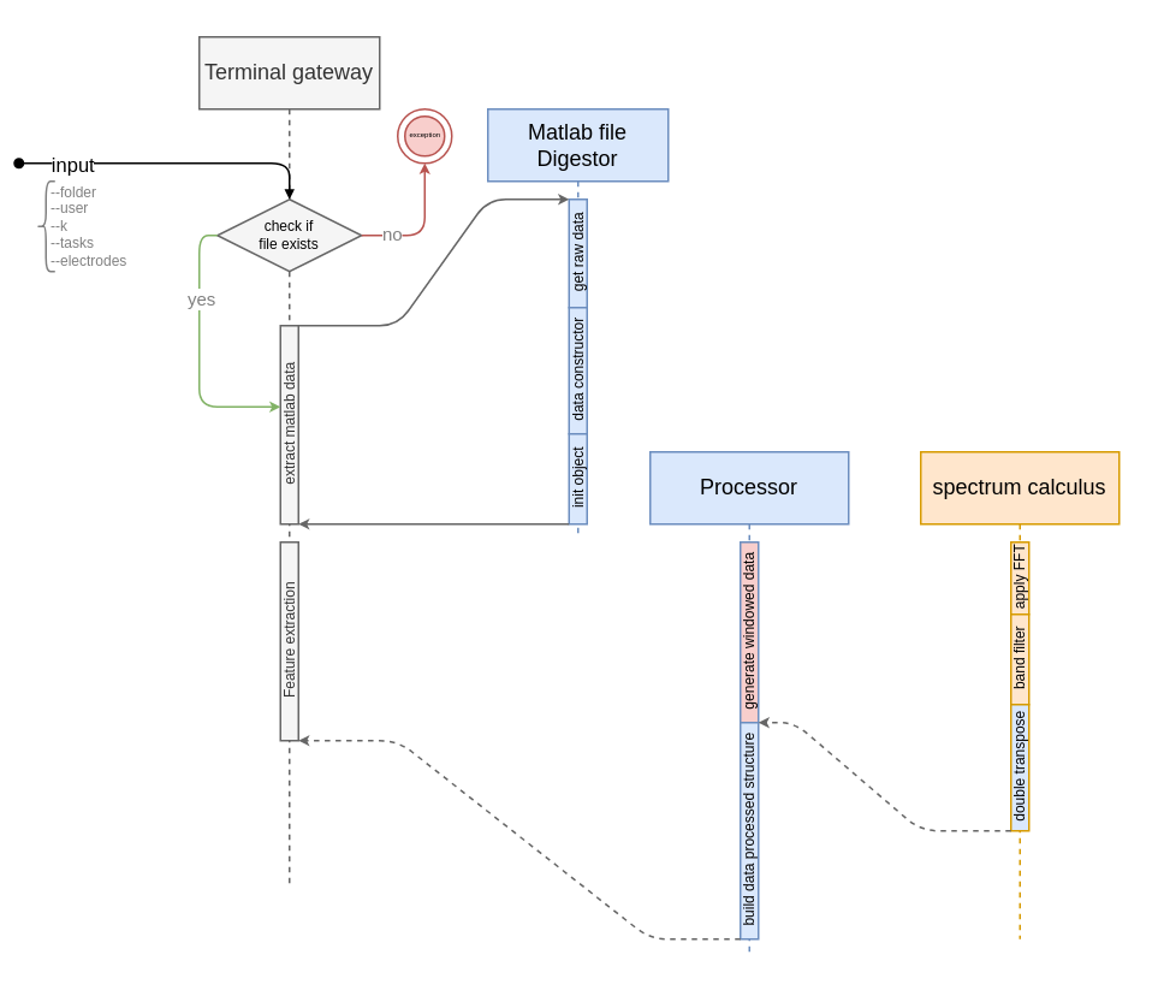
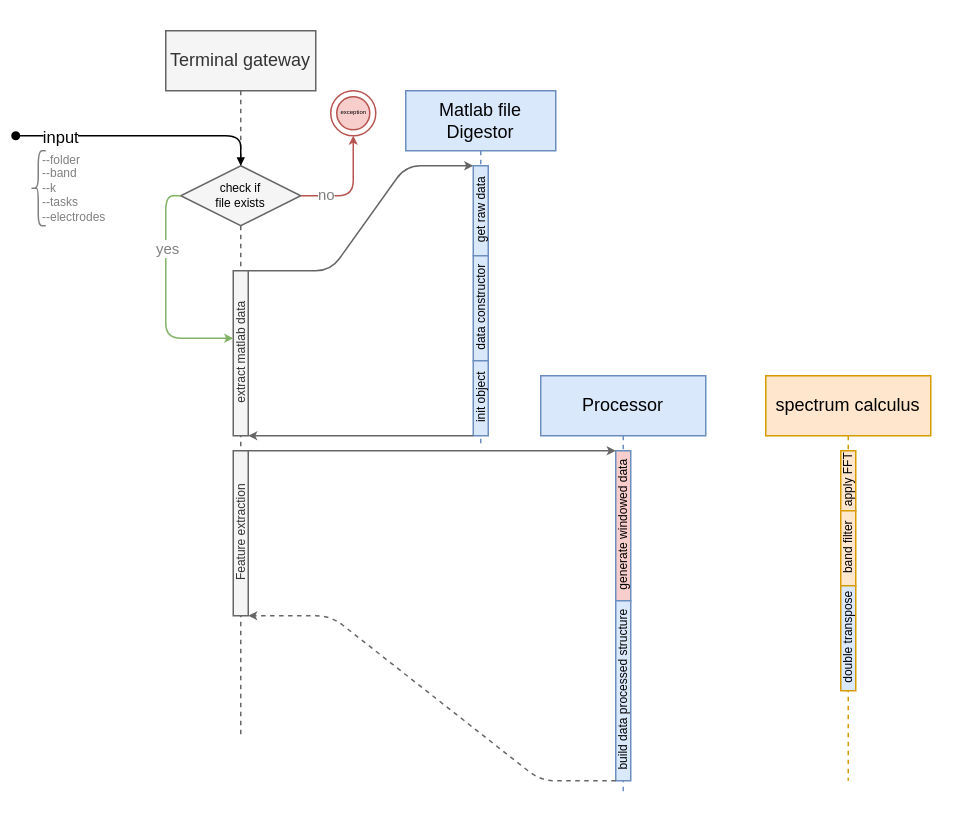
  <mxCell id="0" />
  <mxCell id="1" parent="0" />
  <mxCell id="2" value="&lt;span&gt;Terminal gateway&lt;br&gt;&lt;/span&gt;" style="shape=umlLifeline;perimeter=lifelinePerimeter;whiteSpace=wrap;html=1;container=1;collapsible=0;recursiveResize=0;outlineConnect=0;fillColor=#f5f5f5;strokeColor=#666666;fontColor=#333333;" vertex="1" parent="1"><mxGeometry x="110" y="20" width="100" height="470" as="geometry" /></mxCell>
  <mxCell id="3" value="input" style="html=1;verticalAlign=bottom;startArrow=oval;endArrow=block;startSize=5;endSize=3;" edge="1" target="5" parent="2"><mxGeometry x="-0.647" y="-10" relative="1" as="geometry"><mxPoint x="-100" y="70" as="sourcePoint" /><mxPoint x="40" y="70" as="targetPoint" /><Array as="points"><mxPoint x="50" y="70" /></Array><mxPoint as="offset" /></mxGeometry></mxCell>
  <mxCell id="4" value="extract matlab data" style="html=1;points=[];perimeter=orthogonalPerimeter;horizontal=0;fontSize=8;fillColor=#f5f5f5;strokeColor=#666666;fontColor=#333333;" vertex="1" parent="2"><mxGeometry x="45" y="160" width="10" height="110" as="geometry" /></mxCell>
  <mxCell id="5" value="&lt;span style=&quot;color: rgb(0, 0, 0); font-size: 8px;&quot;&gt;check if&lt;br style=&quot;font-size: 8px;&quot;&gt;file exists&lt;/span&gt;" style="rhombus;whiteSpace=wrap;html=1;fillColor=#f5f5f5;strokeColor=#666666;fontSize=8;fontColor=#333333;align=center;verticalAlign=middle;" vertex="1" parent="2"><mxGeometry x="10" y="90" width="80" height="40" as="geometry" /></mxCell>
  <mxCell id="6" value="yes" style="edgeStyle=orthogonalEdgeStyle;html=1;align=left;verticalAlign=top;endArrow=classic;endSize=3;strokeColor=#82b366;fontSize=10;fontColor=#808080;exitX=0;exitY=0.5;exitDx=0;exitDy=0;fillColor=#d5e8d4;endFill=1;" edge="1" source="5" parent="2" target="4"><mxGeometry x="-0.559" y="-8" relative="1" as="geometry"><mxPoint x="110" y="155" as="targetPoint" /><Array as="points"><mxPoint y="110" /><mxPoint y="205" /></Array><mxPoint as="offset" /></mxGeometry></mxCell>
  <mxCell id="7" value="Feature extraction" style="html=1;points=[];perimeter=orthogonalPerimeter;horizontal=0;fontSize=8;fillColor=#f5f5f5;strokeColor=#666666;fontColor=#333333;" vertex="1" parent="2"><mxGeometry x="45" y="280" width="10" height="110" as="geometry" /></mxCell>
- <mxCell id="8" value="--folder&lt;br style=&quot;font-size: 8px;&quot;&gt;--user&lt;br style=&quot;font-size: 8px;&quot;&gt;--k&lt;br style=&quot;font-size: 8px;&quot;&gt;--tasks&lt;br style=&quot;font-size: 8px;&quot;&gt;--electrodes" style="text;html=1;strokeColor=none;fillColor=none;align=left;verticalAlign=middle;whiteSpace=wrap;rounded=0;fontColor=#808080;fontSize=8;" vertex="1" parent="1"><mxGeometry x="26" y="100" width="50" height="50" as="geometry" /></mxCell>
+ <mxCell id="8" value="--folder&lt;br style=&quot;font-size: 8px;&quot;&gt;--band&lt;br style=&quot;font-size: 8px;&quot;&gt;--k&lt;br style=&quot;font-size: 8px;&quot;&gt;--tasks&lt;br style=&quot;font-size: 8px;&quot;&gt;--electrodes" style="text;html=1;strokeColor=none;fillColor=none;align=left;verticalAlign=middle;whiteSpace=wrap;rounded=0;fontColor=#808080;fontSize=8;" vertex="1" parent="1"><mxGeometry x="26" y="100" width="50" height="50" as="geometry" /></mxCell>
  <mxCell id="9" value="" style="shape=curlyBracket;whiteSpace=wrap;html=1;rounded=1;fontSize=8;fontColor=#808080;align=left;size=0.5;strokeColor=#808080;" vertex="1" parent="1"><mxGeometry x="20" y="100" width="10" height="50" as="geometry" /></mxCell>
  <mxCell id="10" value="&lt;span&gt;Matlab file&lt;br&gt;Digestor&lt;br&gt;&lt;/span&gt;" style="shape=umlLifeline;perimeter=lifelinePerimeter;whiteSpace=wrap;html=1;container=1;collapsible=0;recursiveResize=0;outlineConnect=0;fillColor=#dae8fc;strokeColor=#6c8ebf;" vertex="1" parent="1"><mxGeometry x="270" y="60" width="100" height="237" as="geometry" /></mxCell>
  <mxCell id="11" value="get raw data" style="html=1;points=[];perimeter=orthogonalPerimeter;horizontal=0;fontSize=8;fillColor=#dae8fc;strokeColor=#6c8ebf;" vertex="1" parent="10"><mxGeometry x="45" y="50" width="10" height="60" as="geometry" /></mxCell>
  <mxCell id="12" value="data constructor" style="html=1;points=[];perimeter=orthogonalPerimeter;horizontal=0;fontSize=8;fillColor=#dae8fc;strokeColor=#6c8ebf;" vertex="1" parent="10"><mxGeometry x="45" y="110" width="10" height="70" as="geometry" /></mxCell>
  <mxCell id="13" value="init object" style="html=1;points=[];perimeter=orthogonalPerimeter;horizontal=0;fontSize=8;fillColor=#dae8fc;strokeColor=#6c8ebf;" vertex="1" parent="10"><mxGeometry x="45" y="180" width="10" height="50" as="geometry" /></mxCell>
  <mxCell id="14" value="" style="endArrow=classic;html=1;fontSize=10;fontColor=#808080;startSize=5;endSize=3;fillColor=#f5f5f5;strokeColor=#666666;" edge="1" parent="1" source="4" target="11"><mxGeometry width="50" height="50" relative="1" as="geometry"><mxPoint x="200" y="160" as="sourcePoint" /><mxPoint x="290" y="180" as="targetPoint" /><Array as="points"><mxPoint x="220" y="180" /><mxPoint x="270" y="110" /></Array></mxGeometry></mxCell>
  <mxCell id="15" value="no" style="edgeStyle=orthogonalEdgeStyle;html=1;align=left;verticalAlign=bottom;endArrow=classic;endSize=3;strokeColor=#b85450;fontSize=10;fontColor=#808080;fillColor=#f8cecc;endFill=1;" edge="1" source="5" parent="1" target="16"><mxGeometry x="-0.733" y="-8" relative="1" as="geometry"><mxPoint x="240" y="95" as="targetPoint" /><Array as="points"><mxPoint x="235" y="130" /></Array><mxPoint as="offset" /></mxGeometry></mxCell>
  <mxCell id="16" value="exception" style="ellipse;html=1;shape=endState;fillColor=#f8cecc;strokeColor=#b85450;fontSize=4;align=center;verticalAlign=middle;" vertex="1" parent="1"><mxGeometry x="220" y="60" width="30" height="30" as="geometry" /></mxCell>
  <mxCell id="17" value="" style="endArrow=classic;html=1;dashed=0;fontSize=8;fontColor=#808080;startSize=5;endSize=3;fillColor=#f5f5f5;strokeColor=#666666;" edge="1" parent="1" source="13" target="4"><mxGeometry width="50" height="50" relative="1" as="geometry"><mxPoint x="230" y="260" as="sourcePoint" /><mxPoint x="280" y="210" as="targetPoint" /><Array as="points"><mxPoint x="260" y="290" /></Array></mxGeometry></mxCell>
  <mxCell id="18" value="&lt;span&gt;Processor&lt;br&gt;&lt;/span&gt;" style="shape=umlLifeline;perimeter=lifelinePerimeter;whiteSpace=wrap;html=1;container=1;collapsible=0;recursiveResize=0;outlineConnect=0;fillColor=#dae8fc;strokeColor=#6c8ebf;" vertex="1" parent="1"><mxGeometry x="360" y="250" width="110" height="280" as="geometry" /></mxCell>
  <mxCell id="19" value="generate windowed data" style="html=1;points=[];perimeter=orthogonalPerimeter;horizontal=0;fontSize=8;fillColor=#f8cecc;strokeColor=#6c8ebf;" vertex="1" parent="18"><mxGeometry x="50" y="50" width="10" height="100" as="geometry" /></mxCell>
  <mxCell id="20" value="build data processed structure" style="html=1;points=[];perimeter=orthogonalPerimeter;horizontal=0;fontSize=8;fillColor=#dae8fc;strokeColor=#6c8ebf;" vertex="1" parent="18"><mxGeometry x="50" y="150" width="10" height="120" as="geometry" /></mxCell>
+ <mxCell id="21" value="" style="endArrow=classic;html=1;fontSize=10;fontColor=#808080;startSize=5;endSize=3;fillColor=#f5f5f5;strokeColor=#666666;" edge="1" parent="1" source="7" target="19"><mxGeometry width="50" height="50" relative="1" as="geometry"><mxPoint x="190" y="370" as="sourcePoint" /><mxPoint x="340" y="300" as="targetPoint" /><Array as="points"><mxPoint x="350" y="300" /><mxPoint x="370" y="300" /></Array></mxGeometry></mxCell>
  <mxCell id="22" value="&lt;span&gt;spectrum calculus&lt;br&gt;&lt;/span&gt;" style="shape=umlLifeline;perimeter=lifelinePerimeter;whiteSpace=wrap;html=1;container=1;collapsible=0;recursiveResize=0;outlineConnect=0;fillColor=#ffe6cc;strokeColor=#d79b00;" vertex="1" parent="1"><mxGeometry x="510" y="250" width="110" height="270" as="geometry" /></mxCell>
  <mxCell id="23" value="apply FFT" style="html=1;points=[];perimeter=orthogonalPerimeter;fontSize=8;strokeColor=#d79b00;align=center;verticalAlign=middle;fillColor=#ffe6cc;horizontal=0;" vertex="1" parent="22"><mxGeometry x="50" y="50" width="10" height="40" as="geometry" /></mxCell>
  <mxCell id="24" value="band filter" style="html=1;points=[];perimeter=orthogonalPerimeter;fontSize=8;strokeColor=#d79b00;align=center;verticalAlign=middle;fillColor=#ffe6cc;horizontal=0;" vertex="1" parent="22"><mxGeometry x="50" y="90" width="10" height="50" as="geometry" /></mxCell>
  <mxCell id="25" value="double transpose" style="html=1;points=[];perimeter=orthogonalPerimeter;fontSize=8;strokeColor=#d79b00;align=center;verticalAlign=middle;fillColor=#dae8fc;horizontal=0;" vertex="1" parent="22"><mxGeometry x="50" y="140" width="10" height="70" as="geometry" /></mxCell>
- <mxCell id="26" value="" style="html=1;verticalAlign=bottom;endArrow=classic;dashed=1;endSize=3;fontSize=8;fontColor=#808080;endFill=1;startArrow=none;fillColor=#f5f5f5;strokeColor=#666666;" edge="1" source="25" parent="1" target="19"><mxGeometry relative="1" as="geometry"><mxPoint x="485" y="376" as="targetPoint" /><mxPoint x="469.92" y="422.832" as="sourcePoint" /><Array as="points"><mxPoint x="510" y="460" /><mxPoint x="440" y="400" /></Array></mxGeometry></mxCell>
  <mxCell id="27" value="" style="html=1;verticalAlign=bottom;endArrow=classic;dashed=1;endSize=3;fontSize=8;fontColor=#808080;endFill=1;startArrow=none;fillColor=#f5f5f5;strokeColor=#666666;" edge="1" parent="1" source="20" target="7"><mxGeometry relative="1" as="geometry"><mxPoint x="270" y="450" as="targetPoint" /><mxPoint x="410" y="510" as="sourcePoint" /><Array as="points"><mxPoint x="360" y="520" /><mxPoint x="220" y="410" /></Array></mxGeometry></mxCell>
